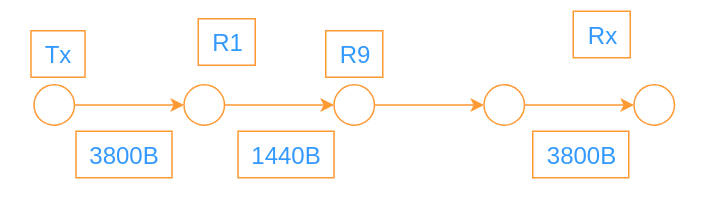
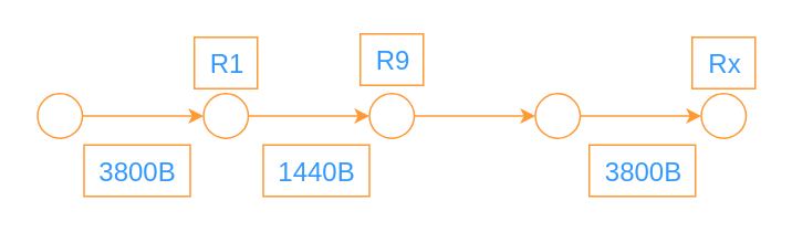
  <mxCell id="0" />
  <mxCell id="1" parent="0" />
  <mxCell id="2" value="" style="edgeStyle=none;html=1;strokeColor=#FF9933;fontColor=#3399FF;" edge="1" parent="1" source="3" target="6"><mxGeometry relative="1" as="geometry" /></mxCell>
  <mxCell id="3" value="" style="ellipse;whiteSpace=wrap;html=1;aspect=fixed;strokeColor=#FF9933;fontColor=#3399FF;" vertex="1" parent="1"><mxGeometry x="22" y="56" width="27" height="27" as="geometry" /></mxCell>
- <mxCell id="4" value="&lt;font style=&quot;font-size: 16px;&quot;&gt;Tx&lt;/font&gt;" style="text;html=1;align=center;verticalAlign=middle;resizable=0;points=[];autosize=1;strokeColor=#FF9933;fillColor=none;fontColor=#3399FF;" vertex="1" parent="1"><mxGeometry x="20" y="20" width="36" height="31" as="geometry" /></mxCell>
  <mxCell id="5" value="" style="edgeStyle=none;html=1;strokeColor=#FF9933;fontColor=#3399FF;" edge="1" parent="1" source="6" target="8"><mxGeometry relative="1" as="geometry" /></mxCell>
  <mxCell id="6" value="" style="ellipse;whiteSpace=wrap;html=1;aspect=fixed;strokeColor=#FF9933;fontColor=#3399FF;" vertex="1" parent="1"><mxGeometry x="122" y="56" width="27" height="27" as="geometry" /></mxCell>
  <mxCell id="7" value="" style="edgeStyle=none;html=1;strokeColor=#FF9933;fontColor=#3399FF;" edge="1" parent="1" source="8" target="10"><mxGeometry relative="1" as="geometry" /></mxCell>
  <mxCell id="8" value="" style="ellipse;whiteSpace=wrap;html=1;aspect=fixed;strokeColor=#FF9933;fontColor=#3399FF;" vertex="1" parent="1"><mxGeometry x="222" y="56" width="27" height="27" as="geometry" /></mxCell>
  <mxCell id="9" value="" style="edgeStyle=none;html=1;strokeColor=#FF9933;fontColor=#3399FF;" edge="1" parent="1" source="10" target="11"><mxGeometry relative="1" as="geometry" /></mxCell>
  <mxCell id="10" value="" style="ellipse;whiteSpace=wrap;html=1;aspect=fixed;strokeColor=#FF9933;fontColor=#3399FF;" vertex="1" parent="1"><mxGeometry x="322" y="56" width="27" height="27" as="geometry" /></mxCell>
  <mxCell id="11" value="" style="ellipse;whiteSpace=wrap;html=1;aspect=fixed;strokeColor=#FF9933;fontColor=#3399FF;" vertex="1" parent="1"><mxGeometry x="422" y="56" width="27" height="27" as="geometry" /></mxCell>
- <mxCell id="12" value="&lt;font style=&quot;font-size: 16px;&quot;&gt;R1&lt;/font&gt;" style="text;html=1;align=center;verticalAlign=middle;resizable=0;points=[];autosize=1;strokeColor=#FF9933;fillColor=none;fontColor=#3399FF;" vertex="1" parent="1"><mxGeometry x="131.5" y="12" width="38" height="31" as="geometry" /></mxCell>
+ <mxCell id="12" value="&lt;font style=&quot;font-size: 16px;&quot;&gt;R1&lt;/font&gt;" style="text;html=1;align=center;verticalAlign=middle;resizable=0;points=[];autosize=1;strokeColor=#FF9933;fillColor=none;fontColor=#3399FF;" vertex="1" parent="1"><mxGeometry x="116.5" y="22" width="38" height="31" as="geometry" /></mxCell>
  <mxCell id="13" value="&lt;font style=&quot;font-size: 16px;&quot;&gt;R9&lt;/font&gt;" style="text;html=1;align=center;verticalAlign=middle;resizable=0;points=[];autosize=1;strokeColor=#FF9933;fillColor=none;fontColor=#3399FF;" vertex="1" parent="1"><mxGeometry x="216.5" y="20" width="38" height="31" as="geometry" /></mxCell>
- <mxCell id="14" value="&lt;font style=&quot;font-size: 16px;&quot;&gt;Rx&lt;/font&gt;" style="text;html=1;align=center;verticalAlign=middle;resizable=0;points=[];autosize=1;strokeColor=#FF9933;fillColor=none;fontColor=#3399FF;" vertex="1" parent="1"><mxGeometry x="381.5" y="7" width="38" height="31" as="geometry" /></mxCell>
+ <mxCell id="14" value="&lt;font style=&quot;font-size: 16px;&quot;&gt;Rx&lt;/font&gt;" style="text;html=1;align=center;verticalAlign=middle;resizable=0;points=[];autosize=1;strokeColor=#FF9933;fillColor=none;fontColor=#3399FF;" vertex="1" parent="1"><mxGeometry x="416.5" y="22" width="38" height="31" as="geometry" /></mxCell>
  <mxCell id="15" value="&lt;font style=&quot;font-size: 16px;&quot;&gt;3800B&lt;/font&gt;" style="text;html=1;align=center;verticalAlign=middle;resizable=0;points=[];autosize=1;strokeColor=#FF9933;fillColor=none;fontColor=#3399FF;" vertex="1" parent="1"><mxGeometry x="50" y="87" width="64" height="31" as="geometry" /></mxCell>
  <mxCell id="16" value="&lt;font style=&quot;font-size: 16px;&quot;&gt;1440B&lt;/font&gt;" style="text;html=1;align=center;verticalAlign=middle;resizable=0;points=[];autosize=1;strokeColor=#FF9933;fillColor=none;fontColor=#3399FF;" vertex="1" parent="1"><mxGeometry x="158" y="87" width="64" height="31" as="geometry" /></mxCell>
  <mxCell id="17" value="&lt;font style=&quot;font-size: 16px;&quot;&gt;3800B&lt;/font&gt;" style="text;html=1;align=center;verticalAlign=middle;resizable=0;points=[];autosize=1;strokeColor=#FF9933;fillColor=none;fontColor=#3399FF;" vertex="1" parent="1"><mxGeometry x="354.5" y="87" width="64" height="31" as="geometry" /></mxCell>
